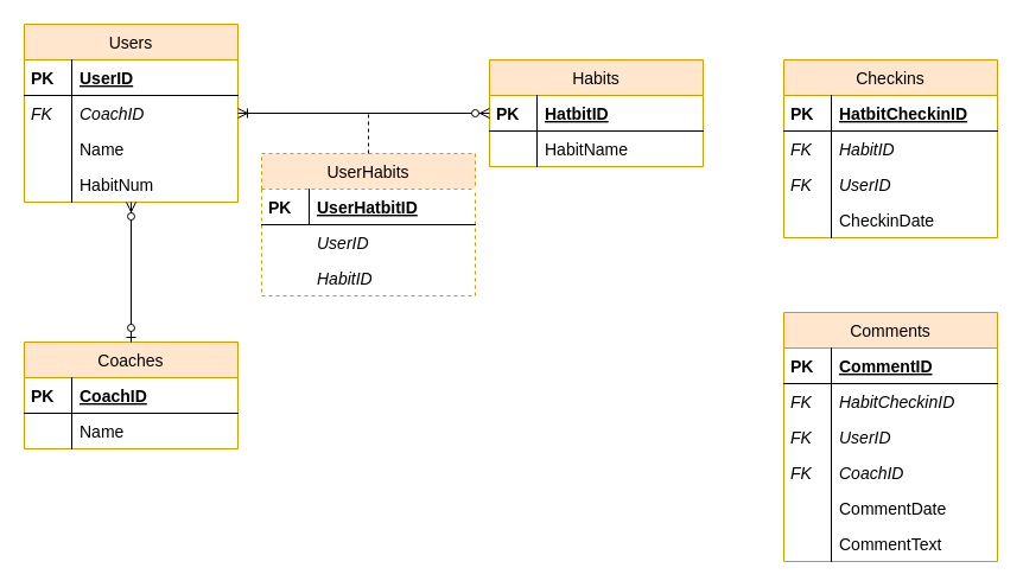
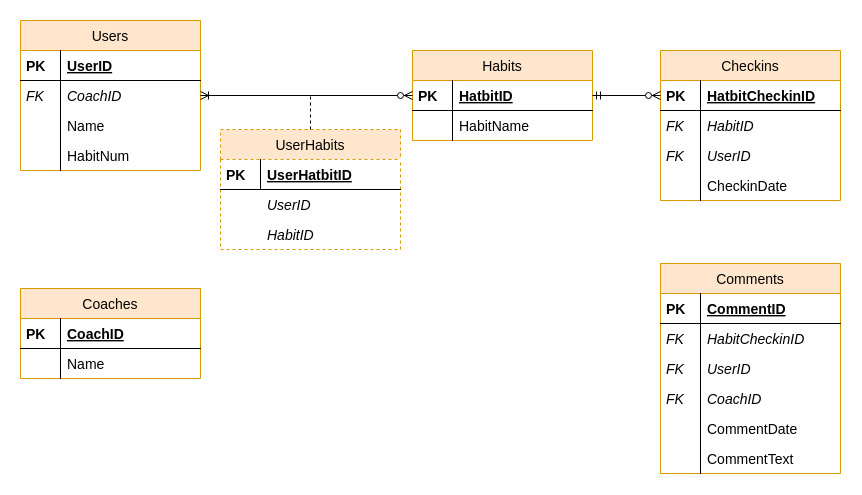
  <mxCell id="0" />
  <mxCell id="1" parent="0" />
  <mxCell id="2" value="Users" style="swimlane;fontStyle=0;childLayout=stackLayout;horizontal=1;startSize=30;horizontalStack=0;resizeParent=1;resizeParentMax=0;resizeLast=0;collapsible=1;marginBottom=0;align=center;fontSize=14;sketch=0;strokeColor=#d79b00;fillColor=#ffe6cc;swimlaneFillColor=#ffffff;spacingBottom=0;spacingTop=0;" parent="1" vertex="1"><mxGeometry x="20" y="20" width="180" height="150" as="geometry" /></mxCell>
  <mxCell id="3" value="UserID" style="shape=partialRectangle;fillColor=none;align=left;verticalAlign=middle;spacingLeft=45;rotatable=0;points=[[0,0.5],[1,0.5]];portConstraint=eastwest;dropTarget=0;top=0;left=0;right=0;fontStyle=5;fontSize=14;spacingBottom=0;spacingTop=0;" parent="2" vertex="1"><mxGeometry y="30" width="180" height="30" as="geometry" /></mxCell>
  <mxCell id="4" value="PK" style="shape=partialRectangle;top=0;left=0;bottom=0;fillColor=none;stokeWidth=1;align=left;verticalAlign=middle;spacingLeft=4;spacingRight=4;overflow=hidden;rotatable=0;points=[];portConstraint=eastwest;part=1;fontStyle=1;fontSize=14;spacingBottom=0;spacingTop=0;" parent="3" vertex="1" connectable="0"><mxGeometry width="40" height="30" as="geometry" /></mxCell>
  <mxCell id="5" value="CoachID" style="shape=partialRectangle;fillColor=none;align=left;verticalAlign=middle;spacingLeft=45;rotatable=0;points=[[0,0.5],[1,0.5]];portConstraint=eastwest;dropTarget=0;top=0;left=0;right=0;fontStyle=2;bottom=0;fontSize=14;spacingBottom=0;spacingTop=0;" parent="2" vertex="1"><mxGeometry y="60" width="180" height="30" as="geometry" /></mxCell>
  <mxCell id="6" value="FK" style="shape=partialRectangle;top=0;left=0;bottom=0;fillColor=none;stokeWidth=1;align=left;verticalAlign=middle;spacingLeft=4;spacingRight=4;overflow=hidden;rotatable=0;points=[];portConstraint=eastwest;part=1;fontStyle=2;fontSize=14;spacingBottom=0;spacingTop=0;" parent="5" vertex="1" connectable="0"><mxGeometry width="40" height="30" as="geometry" /></mxCell>
  <mxCell id="7" value="Name" style="shape=partialRectangle;fillColor=none;align=left;verticalAlign=middle;spacingLeft=45;rotatable=0;points=[[0,0.5],[1,0.5]];portConstraint=eastwest;dropTarget=0;top=0;left=0;right=0;fontStyle=0;bottom=0;strokeColor=none;fontSize=14;spacingBottom=0;spacingTop=0;" parent="2" vertex="1"><mxGeometry y="90" width="180" height="30" as="geometry" /></mxCell>
  <mxCell id="8" value="" style="shape=partialRectangle;top=0;left=0;bottom=0;fillColor=none;stokeWidth=1;align=left;verticalAlign=middle;spacingLeft=4;spacingRight=4;overflow=hidden;rotatable=0;points=[];portConstraint=eastwest;part=1;fontStyle=2;fontSize=14;spacingBottom=0;spacingTop=0;" parent="7" vertex="1" connectable="0"><mxGeometry width="40" height="30" as="geometry" /></mxCell>
  <mxCell id="9" value="HabitNum" style="shape=partialRectangle;fillColor=none;align=left;verticalAlign=middle;spacingLeft=45;rotatable=0;points=[[0,0.5],[1,0.5]];portConstraint=eastwest;dropTarget=0;top=0;left=0;right=0;fontStyle=0;bottom=0;strokeColor=none;fontSize=14;spacingBottom=0;spacingTop=0;" parent="2" vertex="1"><mxGeometry y="120" width="180" height="30" as="geometry" /></mxCell>
  <mxCell id="10" value="" style="shape=partialRectangle;top=0;left=0;bottom=0;fillColor=none;stokeWidth=1;align=left;verticalAlign=middle;spacingLeft=4;spacingRight=4;overflow=hidden;rotatable=0;points=[];portConstraint=eastwest;part=1;fontStyle=2;fontSize=14;spacingBottom=0;spacingTop=0;" parent="9" vertex="1" connectable="0"><mxGeometry width="40" height="30" as="geometry" /></mxCell>
  <mxCell id="11" value="Coaches" style="swimlane;fontStyle=0;childLayout=stackLayout;horizontal=1;startSize=30;horizontalStack=0;resizeParent=1;resizeParentMax=0;resizeLast=0;collapsible=1;marginBottom=0;align=center;fontSize=14;sketch=0;strokeColor=#d79b00;fillColor=#ffe6cc;swimlaneFillColor=#ffffff;spacingBottom=0;spacingTop=0;" parent="1" vertex="1"><mxGeometry x="20" y="288" width="180" height="90" as="geometry" /></mxCell>
  <mxCell id="12" value="CoachID" style="shape=partialRectangle;fillColor=none;align=left;verticalAlign=middle;spacingLeft=45;rotatable=0;points=[[0,0.5],[1,0.5]];portConstraint=eastwest;dropTarget=0;top=0;left=0;right=0;fontStyle=5;fontSize=14;spacingBottom=0;spacingTop=0;" parent="11" vertex="1"><mxGeometry y="30" width="180" height="30" as="geometry" /></mxCell>
  <mxCell id="13" value="PK" style="shape=partialRectangle;top=0;left=0;bottom=0;fillColor=none;stokeWidth=1;align=left;verticalAlign=middle;spacingLeft=4;spacingRight=4;overflow=hidden;rotatable=0;points=[];portConstraint=eastwest;part=1;fontStyle=1;fontSize=14;spacingBottom=0;spacingTop=0;" parent="12" vertex="1" connectable="0"><mxGeometry width="40" height="30" as="geometry" /></mxCell>
  <mxCell id="14" value="Name" style="shape=partialRectangle;fillColor=none;align=left;verticalAlign=middle;spacingLeft=45;rotatable=0;points=[[0,0.5],[1,0.5]];portConstraint=eastwest;dropTarget=0;top=0;left=0;right=0;fontStyle=0;bottom=0;strokeColor=none;fontSize=14;spacingBottom=0;spacingTop=0;" parent="11" vertex="1"><mxGeometry y="60" width="180" height="30" as="geometry" /></mxCell>
  <mxCell id="15" value="" style="shape=partialRectangle;top=0;left=0;bottom=0;fillColor=none;stokeWidth=1;align=left;verticalAlign=middle;spacingLeft=4;spacingRight=4;overflow=hidden;rotatable=0;points=[];portConstraint=eastwest;part=1;fontStyle=2;fontSize=14;spacingBottom=0;spacingTop=0;" parent="14" vertex="1" connectable="0"><mxGeometry width="40" height="30" as="geometry" /></mxCell>
  <mxCell id="16" value="UserHabits" style="swimlane;fontStyle=0;childLayout=stackLayout;horizontal=1;startSize=30;horizontalStack=0;resizeParent=1;resizeParentMax=0;resizeLast=0;collapsible=1;marginBottom=0;align=center;fontSize=14;sketch=0;strokeColor=#d79b00;fillColor=#ffe6cc;swimlaneFillColor=#ffffff;spacingBottom=0;spacingTop=0;dashed=1;strokeWidth=1;" parent="1" vertex="1"><mxGeometry x="220" y="129" width="180" height="120" as="geometry" /></mxCell>
  <mxCell id="17" value="UserHatbitID" style="shape=partialRectangle;fillColor=none;align=left;verticalAlign=middle;spacingLeft=45;rotatable=0;points=[[0,0.5],[1,0.5]];portConstraint=eastwest;dropTarget=0;top=0;left=0;right=0;fontStyle=5;fontSize=14;spacingBottom=0;spacingTop=0;" parent="16" vertex="1"><mxGeometry y="30" width="180" height="30" as="geometry" /></mxCell>
  <mxCell id="18" value="PK" style="shape=partialRectangle;top=0;left=0;bottom=0;fillColor=none;stokeWidth=1;align=left;verticalAlign=middle;spacingLeft=4;spacingRight=4;overflow=hidden;rotatable=0;points=[];portConstraint=eastwest;part=1;fontStyle=1;fontSize=14;spacingBottom=0;spacingTop=0;" parent="17" vertex="1" connectable="0"><mxGeometry width="40" height="30" as="geometry" /></mxCell>
  <mxCell id="19" value="UserID" style="shape=partialRectangle;fillColor=none;align=left;verticalAlign=middle;spacingLeft=45;rotatable=0;points=[[0,0.5],[1,0.5]];portConstraint=eastwest;dropTarget=0;top=0;left=0;right=0;fontStyle=2;bottom=0;strokeColor=none;fontSize=14;spacingBottom=0;spacingTop=0;" parent="16" vertex="1"><mxGeometry y="60" width="180" height="30" as="geometry" /></mxCell>
  <mxCell id="20" value="HabitID" style="shape=partialRectangle;fillColor=none;align=left;verticalAlign=middle;spacingLeft=45;rotatable=0;points=[[0,0.5],[1,0.5]];portConstraint=eastwest;dropTarget=0;top=0;left=0;right=0;fontStyle=2;bottom=0;strokeColor=none;fontSize=14;spacingBottom=0;spacingTop=0;" parent="16" vertex="1"><mxGeometry y="90" width="180" height="30" as="geometry" /></mxCell>
  <mxCell id="21" value="" style="endArrow=none;html=1;rounded=0;fontSize=14;exitX=0.5;exitY=0;exitDx=0;exitDy=0;dashed=1;" parent="16" source="16" edge="1"><mxGeometry relative="1" as="geometry"><mxPoint x="90" y="-4" as="sourcePoint" /><mxPoint x="90" y="-34" as="targetPoint" /></mxGeometry></mxCell>
  <mxCell id="22" value="Habits" style="swimlane;fontStyle=0;childLayout=stackLayout;horizontal=1;startSize=30;horizontalStack=0;resizeParent=1;resizeParentMax=0;resizeLast=0;collapsible=1;marginBottom=0;align=center;fontSize=14;sketch=0;strokeColor=#d79b00;fillColor=#ffe6cc;swimlaneFillColor=#ffffff;spacingBottom=0;spacingTop=0;" parent="1" vertex="1"><mxGeometry x="412" y="50" width="180" height="90" as="geometry" /></mxCell>
  <mxCell id="23" value="HatbitID" style="shape=partialRectangle;fillColor=none;align=left;verticalAlign=middle;spacingLeft=45;rotatable=0;points=[[0,0.5],[1,0.5]];portConstraint=eastwest;dropTarget=0;top=0;left=0;right=0;fontStyle=5;fontSize=14;spacingBottom=0;spacingTop=0;" parent="22" vertex="1"><mxGeometry y="30" width="180" height="30" as="geometry" /></mxCell>
  <mxCell id="24" value="PK" style="shape=partialRectangle;top=0;left=0;bottom=0;fillColor=none;stokeWidth=1;align=left;verticalAlign=middle;spacingLeft=4;spacingRight=4;overflow=hidden;rotatable=0;points=[];portConstraint=eastwest;part=1;fontStyle=1;fontSize=14;spacingBottom=0;spacingTop=0;" parent="23" vertex="1" connectable="0"><mxGeometry width="40" height="30" as="geometry" /></mxCell>
  <mxCell id="25" value="HabitName" style="shape=partialRectangle;fillColor=none;align=left;verticalAlign=middle;spacingLeft=45;rotatable=0;points=[[0,0.5],[1,0.5]];portConstraint=eastwest;dropTarget=0;top=0;left=0;right=0;fontStyle=0;bottom=0;strokeColor=none;fontSize=14;spacingBottom=0;spacingTop=0;" parent="22" vertex="1"><mxGeometry y="60" width="180" height="30" as="geometry" /></mxCell>
  <mxCell id="26" value="" style="shape=partialRectangle;top=0;left=0;bottom=0;fillColor=none;stokeWidth=1;align=left;verticalAlign=middle;spacingLeft=4;spacingRight=4;overflow=hidden;rotatable=0;points=[];portConstraint=eastwest;part=1;fontStyle=2;fontSize=14;spacingBottom=0;spacingTop=0;" parent="25" vertex="1" connectable="0"><mxGeometry width="40" height="30" as="geometry" /></mxCell>
  <mxCell id="27" value="Checkins" style="swimlane;fontStyle=0;childLayout=stackLayout;horizontal=1;startSize=30;horizontalStack=0;resizeParent=1;resizeParentMax=0;resizeLast=0;collapsible=1;marginBottom=0;align=center;fontSize=14;sketch=0;strokeColor=#d79b00;fillColor=#ffe6cc;swimlaneFillColor=#ffffff;spacingBottom=0;spacingTop=0;" parent="1" vertex="1"><mxGeometry x="660" y="50" width="180" height="150" as="geometry" /></mxCell>
  <mxCell id="28" value="HatbitCheckinID" style="shape=partialRectangle;fillColor=none;align=left;verticalAlign=middle;spacingLeft=45;rotatable=0;points=[[0,0.5],[1,0.5]];portConstraint=eastwest;dropTarget=0;top=0;left=0;right=0;fontStyle=5;fontSize=14;spacingBottom=0;spacingTop=0;" parent="27" vertex="1"><mxGeometry y="30" width="180" height="30" as="geometry" /></mxCell>
  <mxCell id="29" value="PK" style="shape=partialRectangle;top=0;left=0;bottom=0;fillColor=none;stokeWidth=1;align=left;verticalAlign=middle;spacingLeft=4;spacingRight=4;overflow=hidden;rotatable=0;points=[];portConstraint=eastwest;part=1;fontStyle=1;fontSize=14;spacingBottom=0;spacingTop=0;" parent="28" vertex="1" connectable="0"><mxGeometry width="40" height="30" as="geometry" /></mxCell>
  <mxCell id="30" value="HabitID" style="shape=partialRectangle;fillColor=none;align=left;verticalAlign=middle;spacingLeft=45;rotatable=0;points=[[0,0.5],[1,0.5]];portConstraint=eastwest;dropTarget=0;top=0;left=0;right=0;fontStyle=2;bottom=0;strokeColor=none;fontSize=14;spacingBottom=0;spacingTop=0;" parent="27" vertex="1"><mxGeometry y="60" width="180" height="30" as="geometry" /></mxCell>
  <mxCell id="31" value="FK" style="shape=partialRectangle;top=0;left=0;bottom=0;fillColor=none;stokeWidth=1;align=left;verticalAlign=middle;spacingLeft=4;spacingRight=4;overflow=hidden;rotatable=0;points=[];portConstraint=eastwest;part=1;fontStyle=2;fontSize=14;spacingBottom=0;spacingTop=0;" parent="30" vertex="1" connectable="0"><mxGeometry width="40" height="30" as="geometry" /></mxCell>
  <mxCell id="32" value="UserID" style="shape=partialRectangle;fillColor=none;align=left;verticalAlign=middle;spacingLeft=45;rotatable=0;points=[[0,0.5],[1,0.5]];portConstraint=eastwest;dropTarget=0;top=0;left=0;right=0;fontStyle=2;bottom=0;strokeColor=none;fontSize=14;spacingBottom=0;spacingTop=0;" parent="27" vertex="1"><mxGeometry y="90" width="180" height="30" as="geometry" /></mxCell>
  <mxCell id="33" value="FK" style="shape=partialRectangle;top=0;left=0;bottom=0;fillColor=none;stokeWidth=1;align=left;verticalAlign=middle;spacingLeft=4;spacingRight=4;overflow=hidden;rotatable=0;points=[];portConstraint=eastwest;part=1;fontStyle=2;fontSize=14;spacingBottom=0;spacingTop=0;" parent="32" vertex="1" connectable="0"><mxGeometry width="40" height="30" as="geometry" /></mxCell>
  <mxCell id="34" value="CheckinDate" style="shape=partialRectangle;fillColor=none;align=left;verticalAlign=middle;spacingLeft=45;rotatable=0;points=[[0,0.5],[1,0.5]];portConstraint=eastwest;dropTarget=0;top=0;left=0;right=0;fontStyle=0;bottom=0;strokeColor=none;fontSize=14;spacingBottom=0;spacingTop=0;" parent="27" vertex="1"><mxGeometry y="120" width="180" height="30" as="geometry" /></mxCell>
  <mxCell id="35" value="" style="shape=partialRectangle;top=0;left=0;bottom=0;fillColor=none;stokeWidth=1;align=left;verticalAlign=middle;spacingLeft=4;spacingRight=4;overflow=hidden;rotatable=0;points=[];portConstraint=eastwest;part=1;fontStyle=2;fontSize=14;spacingBottom=0;spacingTop=0;" parent="34" vertex="1" connectable="0"><mxGeometry width="40" height="30" as="geometry" /></mxCell>
  <mxCell id="36" value="Comments" style="swimlane;fontStyle=0;childLayout=stackLayout;horizontal=1;startSize=30;horizontalStack=0;resizeParent=1;resizeParentMax=0;resizeLast=0;collapsible=1;marginBottom=0;align=center;fontSize=14;sketch=0;strokeColor=#d79b00;fillColor=#ffe6cc;swimlaneFillColor=#ffffff;spacingBottom=0;spacingTop=0;" parent="1" vertex="1"><mxGeometry x="660" y="263" width="180" height="210" as="geometry" /></mxCell>
  <mxCell id="37" value="CommentID" style="shape=partialRectangle;fillColor=none;align=left;verticalAlign=middle;spacingLeft=45;rotatable=0;points=[[0,0.5],[1,0.5]];portConstraint=eastwest;dropTarget=0;top=0;left=0;right=0;fontStyle=5;fontSize=14;spacingBottom=0;spacingTop=0;" parent="36" vertex="1"><mxGeometry y="30" width="180" height="30" as="geometry" /></mxCell>
  <mxCell id="38" value="PK" style="shape=partialRectangle;top=0;left=0;bottom=0;fillColor=none;stokeWidth=1;align=left;verticalAlign=middle;spacingLeft=4;spacingRight=4;overflow=hidden;rotatable=0;points=[];portConstraint=eastwest;part=1;fontStyle=1;fontSize=14;spacingBottom=0;spacingTop=0;" parent="37" vertex="1" connectable="0"><mxGeometry width="40" height="30" as="geometry" /></mxCell>
  <mxCell id="39" value="HabitCheckinID" style="shape=partialRectangle;fillColor=none;align=left;verticalAlign=middle;spacingLeft=45;rotatable=0;points=[[0,0.5],[1,0.5]];portConstraint=eastwest;dropTarget=0;top=0;left=0;right=0;fontStyle=2;bottom=0;strokeColor=none;fontSize=14;spacingBottom=0;spacingTop=0;" parent="36" vertex="1"><mxGeometry y="60" width="180" height="30" as="geometry" /></mxCell>
  <mxCell id="40" value="FK" style="shape=partialRectangle;top=0;left=0;bottom=0;fillColor=none;stokeWidth=1;align=left;verticalAlign=middle;spacingLeft=4;spacingRight=4;overflow=hidden;rotatable=0;points=[];portConstraint=eastwest;part=1;fontStyle=2;fontSize=14;spacingBottom=0;spacingTop=0;" parent="39" vertex="1" connectable="0"><mxGeometry width="40" height="30" as="geometry" /></mxCell>
  <mxCell id="41" value="UserID" style="shape=partialRectangle;fillColor=none;align=left;verticalAlign=middle;spacingLeft=45;rotatable=0;points=[[0,0.5],[1,0.5]];portConstraint=eastwest;dropTarget=0;top=0;left=0;right=0;fontStyle=2;bottom=0;strokeColor=none;fontSize=14;spacingBottom=0;spacingTop=0;" parent="36" vertex="1"><mxGeometry y="90" width="180" height="30" as="geometry" /></mxCell>
  <mxCell id="42" value="FK" style="shape=partialRectangle;top=0;left=0;bottom=0;fillColor=none;stokeWidth=1;align=left;verticalAlign=middle;spacingLeft=4;spacingRight=4;overflow=hidden;rotatable=0;points=[];portConstraint=eastwest;part=1;fontStyle=2;fontSize=14;spacingBottom=0;spacingTop=0;" parent="41" vertex="1" connectable="0"><mxGeometry width="40" height="30" as="geometry" /></mxCell>
  <mxCell id="43" value="CoachID" style="shape=partialRectangle;fillColor=none;align=left;verticalAlign=middle;spacingLeft=45;rotatable=0;points=[[0,0.5],[1,0.5]];portConstraint=eastwest;dropTarget=0;top=0;left=0;right=0;fontStyle=2;bottom=0;fontSize=14;spacingBottom=0;spacingTop=0;" parent="36" vertex="1"><mxGeometry y="120" width="180" height="30" as="geometry" /></mxCell>
  <mxCell id="44" value="FK" style="shape=partialRectangle;top=0;left=0;bottom=0;fillColor=none;stokeWidth=1;align=left;verticalAlign=middle;spacingLeft=4;spacingRight=4;overflow=hidden;rotatable=0;points=[];portConstraint=eastwest;part=1;fontStyle=2;fontSize=14;spacingBottom=0;spacingTop=0;" parent="43" vertex="1" connectable="0"><mxGeometry width="40" height="30" as="geometry" /></mxCell>
  <mxCell id="45" value="CommentDate" style="shape=partialRectangle;fillColor=none;align=left;verticalAlign=middle;spacingLeft=45;rotatable=0;points=[[0,0.5],[1,0.5]];portConstraint=eastwest;dropTarget=0;top=0;left=0;right=0;fontStyle=0;bottom=0;strokeColor=none;fontSize=14;spacingBottom=0;spacingTop=0;" parent="36" vertex="1"><mxGeometry y="150" width="180" height="30" as="geometry" /></mxCell>
  <mxCell id="46" value="" style="shape=partialRectangle;top=0;left=0;bottom=0;fillColor=none;stokeWidth=1;align=left;verticalAlign=middle;spacingLeft=4;spacingRight=4;overflow=hidden;rotatable=0;points=[];portConstraint=eastwest;part=1;fontStyle=2;fontSize=14;spacingBottom=0;spacingTop=0;" parent="45" vertex="1" connectable="0"><mxGeometry width="40" height="30" as="geometry" /></mxCell>
  <mxCell id="47" value="CommentText" style="shape=partialRectangle;fillColor=none;align=left;verticalAlign=middle;spacingLeft=45;rotatable=0;points=[[0,0.5],[1,0.5]];portConstraint=eastwest;dropTarget=0;top=0;left=0;right=0;fontStyle=0;bottom=0;strokeColor=none;fontSize=14;spacingBottom=0;spacingTop=0;" parent="36" vertex="1"><mxGeometry y="180" width="180" height="30" as="geometry" /></mxCell>
  <mxCell id="48" value="" style="shape=partialRectangle;top=0;left=0;bottom=0;fillColor=none;stokeWidth=1;align=left;verticalAlign=middle;spacingLeft=4;spacingRight=4;overflow=hidden;rotatable=0;points=[];portConstraint=eastwest;part=1;fontStyle=2;fontSize=14;spacingBottom=0;spacingTop=0;" parent="47" vertex="1" connectable="0"><mxGeometry width="40" height="30" as="geometry" /></mxCell>
- <mxCell id="49" value="" style="fontSize=12;html=1;endArrow=ERzeroToMany;startArrow=ERzeroToOne;exitX=0.5;exitY=0;exitDx=0;exitDy=0;" parent="1" source="11" target="9" edge="1"><mxGeometry width="100" height="100" relative="1" as="geometry"><mxPoint x="70" y="245" as="sourcePoint" /><mxPoint x="110" y="205" as="targetPoint" /></mxGeometry></mxCell>
  <mxCell id="50" value="" style="fontSize=12;html=1;endArrow=ERoneToMany;exitX=0;exitY=0.5;exitDx=0;exitDy=0;entryX=1;entryY=0.5;entryDx=0;entryDy=0;startArrow=ERzeroToMany;startFill=1;" parent="1" source="23" target="5" edge="1"><mxGeometry width="100" height="100" relative="1" as="geometry"><mxPoint x="270" y="265" as="sourcePoint" /><mxPoint x="370" y="165" as="targetPoint" /></mxGeometry></mxCell>
+ <mxCell id="51" value="" style="fontSize=12;html=1;endArrow=ERmandOne;startArrow=ERzeroToMany;startFill=1;exitX=0;exitY=0.5;exitDx=0;exitDy=0;endFill=0;" parent="1" source="28" target="23" edge="1"><mxGeometry width="100" height="100" relative="1" as="geometry"><mxPoint x="660" y="102" as="sourcePoint" /><mxPoint x="610" y="102" as="targetPoint" /></mxGeometry></mxCell>
